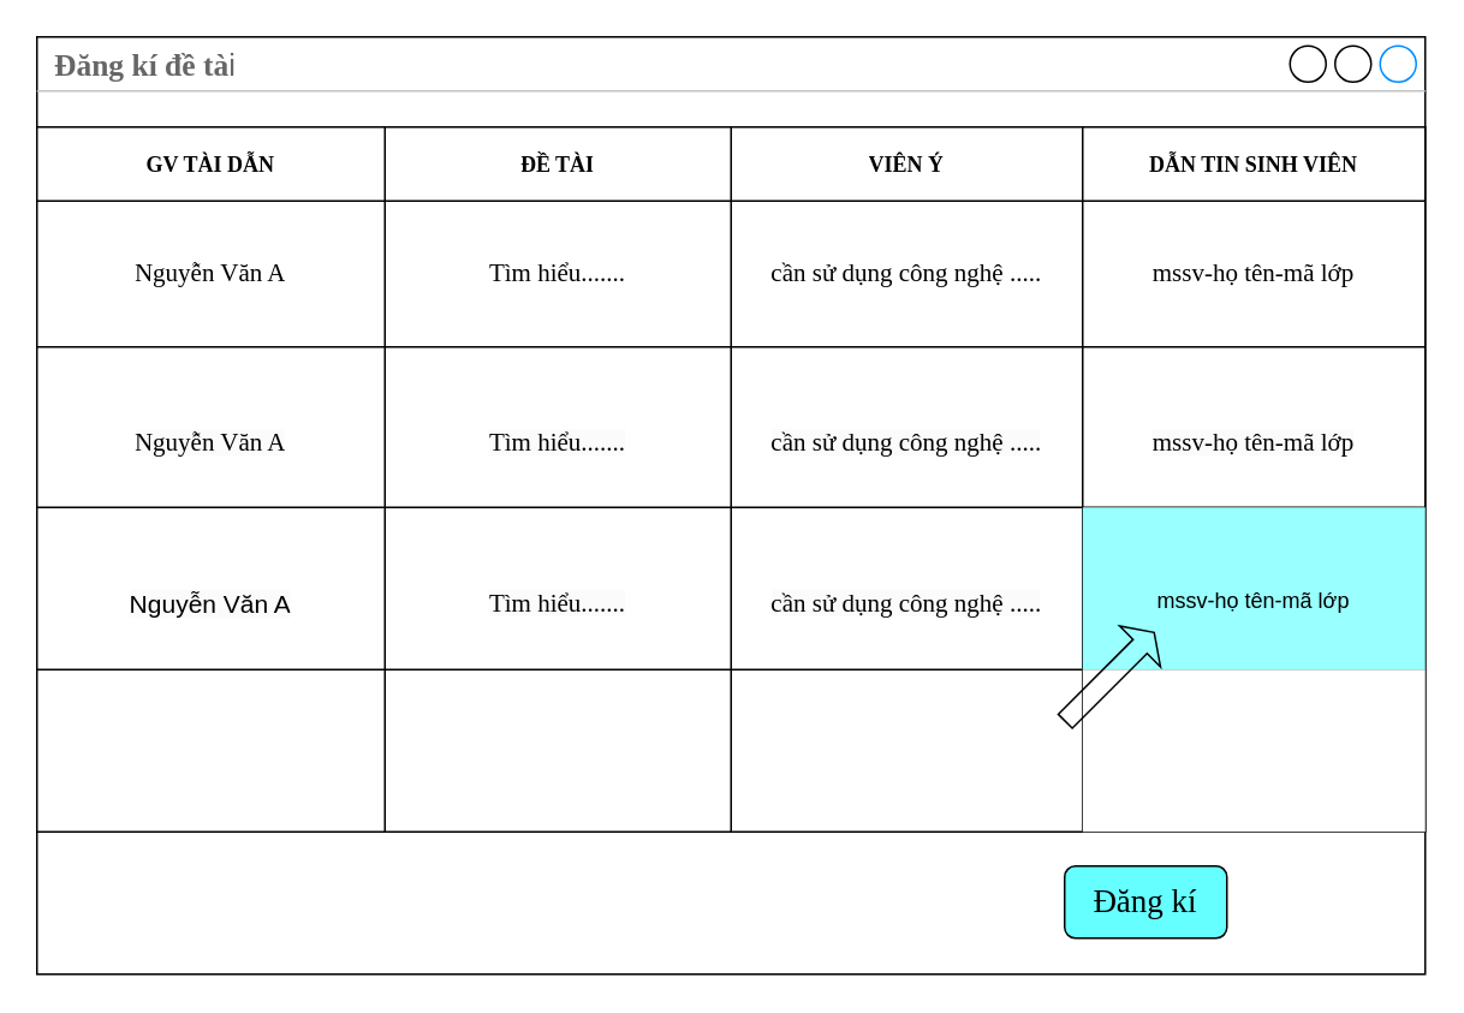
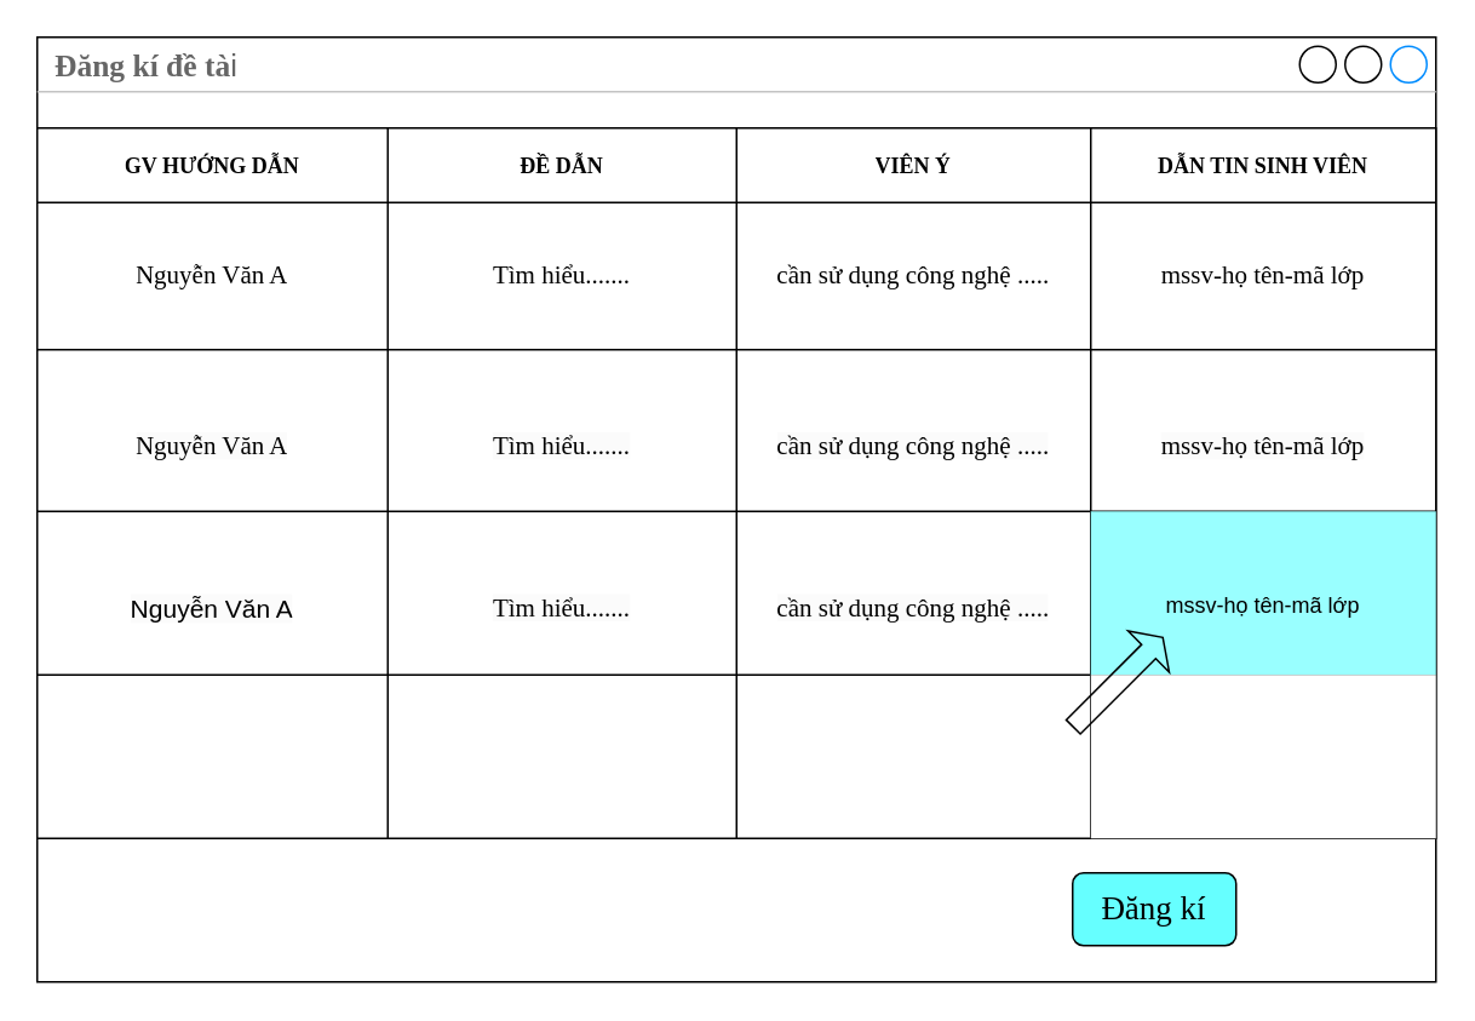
  <mxCell id="0" />
  <mxCell id="1" parent="0" />
  <mxCell id="2" value="Window Title" style="strokeWidth=1;shadow=0;dashed=0;align=center;html=1;shape=mxgraph.mockup.containers.window;align=left;verticalAlign=top;spacingLeft=8;strokeColor2=#008cff;strokeColor3=#c4c4c4;fontColor=#666666;mainText=;fontSize=17;labelBackgroundColor=none;whiteSpace=wrap;" parent="1" vertex="1"><mxGeometry x="130" y="80" width="550" height="380" as="geometry" /></mxCell>
  <mxCell id="3" value="&lt;b&gt;&lt;font face=&quot;Times New Roman&quot;&gt;Đăng kí đề tà&lt;/font&gt;&lt;/b&gt;i" style="strokeWidth=1;shadow=0;dashed=0;align=center;html=1;shape=mxgraph.mockup.containers.window;align=left;verticalAlign=top;spacingLeft=8;strokeColor2=#008cff;strokeColor3=#c4c4c4;fontColor=#666666;mainText=;fontSize=17;labelBackgroundColor=none;whiteSpace=wrap;" parent="1" vertex="1"><mxGeometry x="20" y="20" width="770" height="520" as="geometry" /></mxCell>
  <mxCell id="4" value="" style="shape=table;startSize=0;container=1;collapsible=0;childLayout=tableLayout;" parent="1" vertex="1"><mxGeometry x="20" y="70" width="770" height="391" as="geometry" /></mxCell>
  <mxCell id="5" value="" style="shape=tableRow;horizontal=0;startSize=0;swimlaneHead=0;swimlaneBody=0;strokeColor=inherit;top=0;left=0;bottom=0;right=0;collapsible=0;dropTarget=0;fillColor=none;points=[[0,0.5],[1,0.5]];portConstraint=eastwest;" parent="4" vertex="1"><mxGeometry width="770" height="41" as="geometry" /></mxCell>
- <mxCell id="6" value="&lt;b&gt;&lt;font face=&quot;Times New Roman&quot;&gt;GV TÀI DẪN&lt;/font&gt;&lt;/b&gt;" style="shape=partialRectangle;html=1;whiteSpace=wrap;connectable=0;strokeColor=inherit;overflow=hidden;fillColor=none;top=0;left=0;bottom=0;right=0;pointerEvents=1;" parent="5" vertex="1"><mxGeometry width="193" height="41" as="geometry"><mxRectangle width="193" height="41" as="alternateBounds" /></mxGeometry></mxCell>
- <mxCell id="7" value="&lt;b&gt;&lt;font face=&quot;Times New Roman&quot;&gt;ĐỀ TÀI&lt;/font&gt;&lt;/b&gt;" style="shape=partialRectangle;html=1;whiteSpace=wrap;connectable=0;strokeColor=inherit;overflow=hidden;fillColor=none;top=0;left=0;bottom=0;right=0;pointerEvents=1;" parent="5" vertex="1"><mxGeometry x="193" width="192" height="41" as="geometry"><mxRectangle width="192" height="41" as="alternateBounds" /></mxGeometry></mxCell>
+ <mxCell id="6" value="&lt;b&gt;&lt;font face=&quot;Times New Roman&quot;&gt;GV HƯỚNG DẪN&lt;/font&gt;&lt;/b&gt;" style="shape=partialRectangle;html=1;whiteSpace=wrap;connectable=0;strokeColor=inherit;overflow=hidden;fillColor=none;top=0;left=0;bottom=0;right=0;pointerEvents=1;" parent="5" vertex="1"><mxGeometry width="193" height="41" as="geometry"><mxRectangle width="193" height="41" as="alternateBounds" /></mxGeometry></mxCell>
+ <mxCell id="7" value="&lt;b&gt;&lt;font face=&quot;Times New Roman&quot;&gt;ĐỀ DẪN&lt;/font&gt;&lt;/b&gt;" style="shape=partialRectangle;html=1;whiteSpace=wrap;connectable=0;strokeColor=inherit;overflow=hidden;fillColor=none;top=0;left=0;bottom=0;right=0;pointerEvents=1;" parent="5" vertex="1"><mxGeometry x="193" width="192" height="41" as="geometry"><mxRectangle width="192" height="41" as="alternateBounds" /></mxGeometry></mxCell>
  <mxCell id="8" value="&lt;b&gt;&lt;font face=&quot;Times New Roman&quot;&gt;VIÊN Ý&lt;/font&gt;&lt;/b&gt;" style="shape=partialRectangle;html=1;whiteSpace=wrap;connectable=0;strokeColor=inherit;overflow=hidden;fillColor=none;top=0;left=0;bottom=0;right=0;pointerEvents=1;" parent="5" vertex="1"><mxGeometry x="385" width="195" height="41" as="geometry"><mxRectangle width="195" height="41" as="alternateBounds" /></mxGeometry></mxCell>
  <mxCell id="9" value="&lt;b&gt;&lt;font face=&quot;Times New Roman&quot;&gt;DẪN TIN SINH VIÊN&lt;/font&gt;&lt;/b&gt;" style="shape=partialRectangle;html=1;whiteSpace=wrap;connectable=0;strokeColor=inherit;overflow=hidden;fillColor=none;top=0;left=0;bottom=0;right=0;pointerEvents=1;" parent="5" vertex="1"><mxGeometry x="580" width="190" height="41" as="geometry"><mxRectangle width="190" height="41" as="alternateBounds" /></mxGeometry></mxCell>
  <mxCell id="10" style="shape=tableRow;horizontal=0;startSize=0;swimlaneHead=0;swimlaneBody=0;strokeColor=inherit;top=0;left=0;bottom=0;right=0;collapsible=0;dropTarget=0;fillColor=none;points=[[0,0.5],[1,0.5]];portConstraint=eastwest;" parent="4" vertex="1"><mxGeometry y="41" width="770" height="81" as="geometry" /></mxCell>
  <mxCell id="11" value="&lt;font style=&quot;font-size: 14px;&quot; face=&quot;Times New Roman&quot;&gt;Nguyễn Văn A&lt;/font&gt;" style="shape=partialRectangle;html=1;whiteSpace=wrap;connectable=0;strokeColor=inherit;overflow=hidden;fillColor=none;top=0;left=0;bottom=0;right=0;pointerEvents=1;" parent="10" vertex="1"><mxGeometry width="193" height="81" as="geometry"><mxRectangle width="193" height="81" as="alternateBounds" /></mxGeometry></mxCell>
  <mxCell id="12" value="&lt;font face=&quot;Times New Roman&quot; style=&quot;font-size: 14px;&quot;&gt;Tìm hiểu.......&lt;/font&gt;" style="shape=partialRectangle;html=1;whiteSpace=wrap;connectable=0;strokeColor=inherit;overflow=hidden;fillColor=none;top=0;left=0;bottom=0;right=0;pointerEvents=1;" parent="10" vertex="1"><mxGeometry x="193" width="192" height="81" as="geometry"><mxRectangle width="192" height="81" as="alternateBounds" /></mxGeometry></mxCell>
  <mxCell id="13" value="&lt;font face=&quot;Times New Roman&quot; style=&quot;font-size: 14px;&quot;&gt;cần sử dụng công nghệ .....&lt;/font&gt;" style="shape=partialRectangle;html=1;whiteSpace=wrap;connectable=0;strokeColor=inherit;overflow=hidden;fillColor=none;top=0;left=0;bottom=0;right=0;pointerEvents=1;" parent="10" vertex="1"><mxGeometry x="385" width="195" height="81" as="geometry"><mxRectangle width="195" height="81" as="alternateBounds" /></mxGeometry></mxCell>
  <mxCell id="14" value="&lt;font face=&quot;Times New Roman&quot; style=&quot;font-size: 14px;&quot;&gt;mssv-họ tên-mã lớp&lt;/font&gt;" style="shape=partialRectangle;html=1;whiteSpace=wrap;connectable=0;strokeColor=inherit;overflow=hidden;fillColor=none;top=0;left=0;bottom=0;right=0;pointerEvents=1;" parent="10" vertex="1"><mxGeometry x="580" width="190" height="81" as="geometry"><mxRectangle width="190" height="81" as="alternateBounds" /></mxGeometry></mxCell>
  <mxCell id="15" value="" style="shape=tableRow;horizontal=0;startSize=0;swimlaneHead=0;swimlaneBody=0;strokeColor=inherit;top=0;left=0;bottom=0;right=0;collapsible=0;dropTarget=0;fillColor=none;points=[[0,0.5],[1,0.5]];portConstraint=eastwest;" parent="4" vertex="1"><mxGeometry y="122" width="770" height="89" as="geometry" /></mxCell>
  <mxCell id="16" value="&lt;font face=&quot;Times New Roman&quot; style=&quot;font-size: 14px;&quot;&gt;&lt;br&gt;&lt;span style=&quot;color: rgb(0, 0, 0); font-style: normal; font-variant-ligatures: normal; font-variant-caps: normal; font-weight: 400; letter-spacing: normal; orphans: 2; text-align: center; text-indent: 0px; text-transform: none; widows: 2; word-spacing: 0px; -webkit-text-stroke-width: 0px; background-color: rgb(251, 251, 251); text-decoration-thickness: initial; text-decoration-style: initial; text-decoration-color: initial; float: none; display: inline !important;&quot;&gt;Nguyễn Văn A&lt;/span&gt;&lt;br&gt;&lt;/font&gt;" style="shape=partialRectangle;html=1;whiteSpace=wrap;connectable=0;strokeColor=inherit;overflow=hidden;fillColor=none;top=0;left=0;bottom=0;right=0;pointerEvents=1;" parent="15" vertex="1"><mxGeometry width="193" height="89" as="geometry"><mxRectangle width="193" height="89" as="alternateBounds" /></mxGeometry></mxCell>
  <mxCell id="17" value="&lt;font face=&quot;Times New Roman&quot; style=&quot;font-size: 14px;&quot;&gt;&lt;br&gt;&lt;span style=&quot;color: rgb(0, 0, 0); font-style: normal; font-variant-ligatures: normal; font-variant-caps: normal; font-weight: 400; letter-spacing: normal; orphans: 2; text-align: center; text-indent: 0px; text-transform: none; widows: 2; word-spacing: 0px; -webkit-text-stroke-width: 0px; background-color: rgb(251, 251, 251); text-decoration-thickness: initial; text-decoration-style: initial; text-decoration-color: initial; float: none; display: inline !important;&quot;&gt;Tìm hiểu.......&lt;/span&gt;&lt;br&gt;&lt;/font&gt;" style="shape=partialRectangle;html=1;whiteSpace=wrap;connectable=0;strokeColor=inherit;overflow=hidden;fillColor=none;top=0;left=0;bottom=0;right=0;pointerEvents=1;" parent="15" vertex="1"><mxGeometry x="193" width="192" height="89" as="geometry"><mxRectangle width="192" height="89" as="alternateBounds" /></mxGeometry></mxCell>
  <mxCell id="18" value="&lt;font face=&quot;Times New Roman&quot; style=&quot;font-size: 14px;&quot;&gt;&lt;br&gt;&lt;span style=&quot;color: rgb(0, 0, 0); font-style: normal; font-variant-ligatures: normal; font-variant-caps: normal; font-weight: 400; letter-spacing: normal; orphans: 2; text-align: center; text-indent: 0px; text-transform: none; widows: 2; word-spacing: 0px; -webkit-text-stroke-width: 0px; background-color: rgb(251, 251, 251); text-decoration-thickness: initial; text-decoration-style: initial; text-decoration-color: initial; float: none; display: inline !important;&quot;&gt;cần sử dụng công nghệ .....&lt;/span&gt;&lt;br&gt;&lt;/font&gt;" style="shape=partialRectangle;html=1;whiteSpace=wrap;connectable=0;strokeColor=inherit;overflow=hidden;fillColor=none;top=0;left=0;bottom=0;right=0;pointerEvents=1;" parent="15" vertex="1"><mxGeometry x="385" width="195" height="89" as="geometry"><mxRectangle width="195" height="89" as="alternateBounds" /></mxGeometry></mxCell>
  <mxCell id="19" value="&lt;font face=&quot;Times New Roman&quot; style=&quot;font-size: 14px;&quot;&gt;&lt;br&gt;&lt;span style=&quot;color: rgb(0, 0, 0); font-style: normal; font-variant-ligatures: normal; font-variant-caps: normal; font-weight: 400; letter-spacing: normal; orphans: 2; text-align: center; text-indent: 0px; text-transform: none; widows: 2; word-spacing: 0px; -webkit-text-stroke-width: 0px; background-color: rgb(251, 251, 251); text-decoration-thickness: initial; text-decoration-style: initial; text-decoration-color: initial; float: none; display: inline !important;&quot;&gt;mssv-họ tên-mã lớp&lt;/span&gt;&lt;br&gt;&lt;/font&gt;" style="shape=partialRectangle;html=1;whiteSpace=wrap;connectable=0;strokeColor=inherit;overflow=hidden;fillColor=none;top=0;left=0;bottom=0;right=0;pointerEvents=1;" parent="15" vertex="1"><mxGeometry x="580" width="190" height="89" as="geometry"><mxRectangle width="190" height="89" as="alternateBounds" /></mxGeometry></mxCell>
  <mxCell id="20" value="" style="shape=tableRow;horizontal=0;startSize=0;swimlaneHead=0;swimlaneBody=0;strokeColor=inherit;top=0;left=0;bottom=0;right=0;collapsible=0;dropTarget=0;fillColor=none;points=[[0,0.5],[1,0.5]];portConstraint=eastwest;" parent="4" vertex="1"><mxGeometry y="211" width="770" height="90" as="geometry" /></mxCell>
  <mxCell id="21" value="&lt;font style=&quot;font-size: 14px;&quot;&gt;&lt;br&gt;&lt;span style=&quot;color: rgb(0, 0, 0); font-family: Helvetica; font-style: normal; font-variant-ligatures: normal; font-variant-caps: normal; font-weight: 400; letter-spacing: normal; orphans: 2; text-align: center; text-indent: 0px; text-transform: none; widows: 2; word-spacing: 0px; -webkit-text-stroke-width: 0px; background-color: rgb(251, 251, 251); text-decoration-thickness: initial; text-decoration-style: initial; text-decoration-color: initial; float: none; display: inline !important;&quot;&gt;Nguyễn Văn A&lt;/span&gt;&lt;br&gt;&lt;/font&gt;" style="shape=partialRectangle;html=1;whiteSpace=wrap;connectable=0;strokeColor=inherit;overflow=hidden;fillColor=none;top=0;left=0;bottom=0;right=0;pointerEvents=1;" parent="20" vertex="1"><mxGeometry width="193" height="90" as="geometry"><mxRectangle width="193" height="90" as="alternateBounds" /></mxGeometry></mxCell>
  <mxCell id="22" value="&lt;font face=&quot;Times New Roman&quot; style=&quot;font-size: 14px;&quot;&gt;&lt;br&gt;&lt;br style=&quot;border-color: var(--border-color); color: rgb(0, 0, 0); font-style: normal; font-variant-ligatures: normal; font-variant-caps: normal; font-weight: 400; letter-spacing: normal; orphans: 2; text-align: center; text-indent: 0px; text-transform: none; widows: 2; word-spacing: 0px; -webkit-text-stroke-width: 0px; background-color: rgb(251, 251, 251); text-decoration-thickness: initial; text-decoration-style: initial; text-decoration-color: initial;&quot;&gt;&lt;span style=&quot;border-color: var(--border-color); color: rgb(0, 0, 0); font-style: normal; font-variant-ligatures: normal; font-variant-caps: normal; font-weight: 400; letter-spacing: normal; orphans: 2; text-align: center; text-indent: 0px; text-transform: none; widows: 2; word-spacing: 0px; -webkit-text-stroke-width: 0px; text-decoration-thickness: initial; text-decoration-style: initial; text-decoration-color: initial; background-color: rgb(251, 251, 251); float: none; display: inline !important;&quot;&gt;Tìm hiểu.......&lt;/span&gt;&lt;br style=&quot;border-color: var(--border-color); color: rgb(0, 0, 0); font-style: normal; font-variant-ligatures: normal; font-variant-caps: normal; font-weight: 400; letter-spacing: normal; orphans: 2; text-align: center; text-indent: 0px; text-transform: none; widows: 2; word-spacing: 0px; -webkit-text-stroke-width: 0px; background-color: rgb(251, 251, 251); text-decoration-thickness: initial; text-decoration-style: initial; text-decoration-color: initial;&quot;&gt;&lt;br&gt;&lt;/font&gt;" style="shape=partialRectangle;html=1;whiteSpace=wrap;connectable=0;strokeColor=inherit;overflow=hidden;fillColor=none;top=0;left=0;bottom=0;right=0;pointerEvents=1;" parent="20" vertex="1"><mxGeometry x="193" width="192" height="90" as="geometry"><mxRectangle width="192" height="90" as="alternateBounds" /></mxGeometry></mxCell>
  <mxCell id="23" value="&lt;font face=&quot;Times New Roman&quot; style=&quot;font-size: 14px;&quot;&gt;&lt;br&gt;&lt;span style=&quot;color: rgb(0, 0, 0); font-style: normal; font-variant-ligatures: normal; font-variant-caps: normal; font-weight: 400; letter-spacing: normal; orphans: 2; text-align: center; text-indent: 0px; text-transform: none; widows: 2; word-spacing: 0px; -webkit-text-stroke-width: 0px; background-color: rgb(251, 251, 251); text-decoration-thickness: initial; text-decoration-style: initial; text-decoration-color: initial; float: none; display: inline !important;&quot;&gt;cần sử dụng công nghệ .....&lt;/span&gt;&lt;br&gt;&lt;/font&gt;" style="shape=partialRectangle;html=1;whiteSpace=wrap;connectable=0;strokeColor=inherit;overflow=hidden;fillColor=none;top=0;left=0;bottom=0;right=0;pointerEvents=1;" parent="20" vertex="1"><mxGeometry x="385" width="195" height="90" as="geometry"><mxRectangle width="195" height="90" as="alternateBounds" /></mxGeometry></mxCell>
  <mxCell id="24" value="&lt;br style=&quot;border-color: var(--border-color); font-family: &amp;quot;Times New Roman&amp;quot;; font-size: 14px;&quot;&gt;mssv-họ tên-mã lớp&lt;font face=&quot;Times New Roman&quot; style=&quot;font-size: 14px;&quot;&gt;&lt;br&gt;&lt;/font&gt;" style="shape=partialRectangle;html=1;whiteSpace=wrap;connectable=0;strokeColor=inherit;overflow=hidden;fillColor=#99FFFF;top=0;left=0;bottom=0;right=0;pointerEvents=1;" parent="20" vertex="1"><mxGeometry x="580" width="190" height="90" as="geometry"><mxRectangle width="190" height="90" as="alternateBounds" /></mxGeometry></mxCell>
  <mxCell id="25" style="shape=tableRow;horizontal=0;startSize=0;swimlaneHead=0;swimlaneBody=0;strokeColor=inherit;top=0;left=0;bottom=0;right=0;collapsible=0;dropTarget=0;fillColor=none;points=[[0,0.5],[1,0.5]];portConstraint=eastwest;" parent="4" vertex="1"><mxGeometry y="301" width="770" height="90" as="geometry" /></mxCell>
  <mxCell id="26" style="shape=partialRectangle;html=1;whiteSpace=wrap;connectable=0;strokeColor=inherit;overflow=hidden;fillColor=none;top=0;left=0;bottom=0;right=0;pointerEvents=1;" parent="25" vertex="1"><mxGeometry width="193" height="90" as="geometry"><mxRectangle width="193" height="90" as="alternateBounds" /></mxGeometry></mxCell>
  <mxCell id="27" style="shape=partialRectangle;html=1;whiteSpace=wrap;connectable=0;strokeColor=inherit;overflow=hidden;fillColor=none;top=0;left=0;bottom=0;right=0;pointerEvents=1;" parent="25" vertex="1"><mxGeometry x="193" width="192" height="90" as="geometry"><mxRectangle width="192" height="90" as="alternateBounds" /></mxGeometry></mxCell>
  <mxCell id="28" style="shape=partialRectangle;html=1;whiteSpace=wrap;connectable=0;strokeColor=inherit;overflow=hidden;fillColor=none;top=0;left=0;bottom=0;right=0;pointerEvents=1;" parent="25" vertex="1"><mxGeometry x="385" width="195" height="90" as="geometry"><mxRectangle width="195" height="90" as="alternateBounds" /></mxGeometry></mxCell>
  <mxCell id="29" style="shape=partialRectangle;html=1;whiteSpace=wrap;connectable=0;strokeColor=inherit;overflow=hidden;fillColor=#FFFFFF;top=0;left=0;bottom=0;right=0;pointerEvents=1;" parent="25" vertex="1"><mxGeometry x="580" width="190" height="90" as="geometry"><mxRectangle width="190" height="90" as="alternateBounds" /></mxGeometry></mxCell>
  <mxCell id="30" value="&lt;font face=&quot;Times New Roman&quot; style=&quot;font-size: 18px;&quot;&gt;Đăng kí&lt;/font&gt;" style="rounded=1;whiteSpace=wrap;html=1;fillColor=#66FFFF;" parent="1" vertex="1"><mxGeometry x="590" y="480" width="90" height="40" as="geometry" /></mxCell>
  <mxCell id="31" value="" style="shape=flexArrow;endArrow=classic;html=1;rounded=0;width=11;endSize=3.34;" parent="1" edge="1"><mxGeometry width="50" height="50" relative="1" as="geometry"><mxPoint x="590" y="400" as="sourcePoint" /><mxPoint x="640" y="350" as="targetPoint" /></mxGeometry></mxCell>
